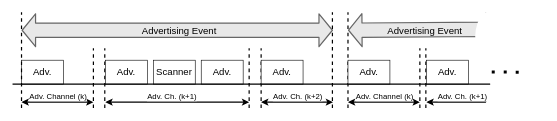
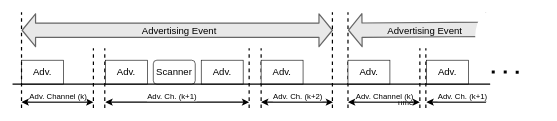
  <mxCell id="0" />
  <mxCell id="1" parent="0" />
  <mxCell id="2" value="&lt;span style=&quot;font-size: 16px&quot;&gt;Adv.&lt;/span&gt;" style="rounded=0;whiteSpace=wrap;html=1;strokeWidth=1;" vertex="1" parent="1"><mxGeometry x="35" y="100" width="70" height="40" as="geometry" /></mxCell>
  <mxCell id="3" value="" style="endArrow=none;dashed=1;html=1;strokeWidth=2;" edge="1" parent="1"><mxGeometry width="50" height="50" relative="1" as="geometry"><mxPoint x="35" y="180" as="sourcePoint" /><mxPoint x="35" y="20" as="targetPoint" /></mxGeometry></mxCell>
  <mxCell id="4" value="" style="endArrow=none;dashed=1;html=1;strokeWidth=2;" edge="1" parent="1"><mxGeometry width="50" height="50" relative="1" as="geometry"><mxPoint x="155" y="180" as="sourcePoint" /><mxPoint x="155" y="80" as="targetPoint" /></mxGeometry></mxCell>
  <mxCell id="5" value="" style="endArrow=none;dashed=1;html=1;strokeWidth=2;" edge="1" parent="1"><mxGeometry width="50" height="50" relative="1" as="geometry"><mxPoint x="174" y="180" as="sourcePoint" /><mxPoint x="174" y="80" as="targetPoint" /></mxGeometry></mxCell>
  <mxCell id="6" value="&lt;span style=&quot;font-size: 16px&quot;&gt;Adv.&lt;/span&gt;" style="rounded=0;whiteSpace=wrap;html=1;strokeWidth=1;" vertex="1" parent="1"><mxGeometry x="175" y="100" width="70" height="40" as="geometry" /></mxCell>
- <mxCell id="7" value="&lt;span style=&quot;font-size: 16px&quot;&gt;Scanner&lt;/span&gt;" style="rounded=0;whiteSpace=wrap;html=1;strokeWidth=1;" vertex="1" parent="1"><mxGeometry x="255" y="100" width="70" height="40" as="geometry" /></mxCell>
+ <mxCell id="7" value="&lt;span style=&quot;font-size: 16px&quot;&gt;Scanner&lt;/span&gt;" style="whiteSpace=wrap;html=1;strokeWidth=1;rounded=1;" vertex="1" parent="1"><mxGeometry x="255" y="100" width="70" height="40" as="geometry" /></mxCell>
  <mxCell id="8" value="&lt;span style=&quot;font-size: 16px&quot;&gt;Adv.&lt;/span&gt;" style="rounded=0;whiteSpace=wrap;html=1;strokeWidth=1;" vertex="1" parent="1"><mxGeometry x="335" y="100" width="70" height="40" as="geometry" /></mxCell>
  <mxCell id="9" value="" style="endArrow=none;dashed=1;html=1;strokeWidth=2;" edge="1" parent="1"><mxGeometry width="50" height="50" relative="1" as="geometry"><mxPoint x="415" y="180" as="sourcePoint" /><mxPoint x="415" y="80" as="targetPoint" /></mxGeometry></mxCell>
  <mxCell id="10" value="" style="endArrow=none;dashed=1;html=1;strokeWidth=2;" edge="1" parent="1"><mxGeometry width="50" height="50" relative="1" as="geometry"><mxPoint x="435" y="180" as="sourcePoint" /><mxPoint x="435" y="80" as="targetPoint" /></mxGeometry></mxCell>
  <mxCell id="11" value="&lt;span style=&quot;font-size: 16px&quot;&gt;Adv.&lt;/span&gt;" style="rounded=0;whiteSpace=wrap;html=1;strokeWidth=1;" vertex="1" parent="1"><mxGeometry x="435" y="100" width="70" height="40" as="geometry" /></mxCell>
  <mxCell id="12" value="" style="endArrow=none;dashed=1;html=1;strokeWidth=2;" edge="1" parent="1"><mxGeometry width="50" height="50" relative="1" as="geometry"><mxPoint x="554" y="180" as="sourcePoint" /><mxPoint x="554" y="20" as="targetPoint" /></mxGeometry></mxCell>
  <mxCell id="13" value="" style="shape=flexArrow;endArrow=classic;startArrow=classic;html=1;strokeWidth=2;endWidth=29.143;endSize=6.811;startWidth=29.143;startSize=6.811;width=22.857;strokeColor=#666666;fillColor=#E8E8E8;" edge="1" parent="1"><mxGeometry width="100" height="100" relative="1" as="geometry"><mxPoint x="35" y="50" as="sourcePoint" /><mxPoint x="555" y="50" as="targetPoint" /></mxGeometry></mxCell>
  <mxCell id="14" value="&lt;font style=&quot;font-size: 16px&quot;&gt;Advertising Event&lt;/font&gt;" style="edgeLabel;html=1;align=center;verticalAlign=middle;resizable=0;points=[];labelBackgroundColor=none;" vertex="1" connectable="0" parent="13"><mxGeometry x="0.007" y="14" relative="1" as="geometry"><mxPoint y="14" as="offset" /></mxGeometry></mxCell>
  <mxCell id="15" value="" style="endArrow=classic;startArrow=classic;html=1;strokeWidth=2;" edge="1" parent="1"><mxGeometry width="50" height="50" relative="1" as="geometry"><mxPoint x="35" y="170" as="sourcePoint" /><mxPoint x="155" y="170" as="targetPoint" /></mxGeometry></mxCell>
  <mxCell id="16" value="&lt;font style=&quot;font-size: 13px&quot;&gt;Adv. Channel (k)&lt;/font&gt;" style="edgeLabel;html=1;align=center;verticalAlign=middle;resizable=0;points=[];" vertex="1" connectable="0" parent="15"><mxGeometry x="-0.155" y="-1" relative="1" as="geometry"><mxPoint x="9" y="-11" as="offset" /></mxGeometry></mxCell>
  <mxCell id="17" value="" style="endArrow=classic;startArrow=classic;html=1;strokeWidth=2;" edge="1" parent="1"><mxGeometry width="50" height="50" relative="1" as="geometry"><mxPoint x="175" y="170" as="sourcePoint" /><mxPoint x="415" y="170" as="targetPoint" /></mxGeometry></mxCell>
  <mxCell id="18" value="&lt;font style=&quot;font-size: 13px&quot;&gt;Adv. Ch. (k+1)&lt;/font&gt;" style="edgeLabel;html=1;align=center;verticalAlign=middle;resizable=0;points=[];" vertex="1" connectable="0" parent="17"><mxGeometry x="-0.155" y="-1" relative="1" as="geometry"><mxPoint x="9" y="-11" as="offset" /></mxGeometry></mxCell>
  <mxCell id="19" value="" style="endArrow=classic;startArrow=classic;html=1;strokeWidth=2;" edge="1" parent="1"><mxGeometry width="50" height="50" relative="1" as="geometry"><mxPoint x="435" y="170" as="sourcePoint" /><mxPoint x="555" y="170" as="targetPoint" /></mxGeometry></mxCell>
  <mxCell id="20" value="&lt;font style=&quot;font-size: 13px&quot;&gt;Adv. Ch. (k+2)&lt;/font&gt;" style="edgeLabel;html=1;align=center;verticalAlign=middle;resizable=0;points=[];" vertex="1" connectable="0" parent="19"><mxGeometry x="-0.155" y="-1" relative="1" as="geometry"><mxPoint x="9" y="-11" as="offset" /></mxGeometry></mxCell>
- <mxCell id="21" value="&lt;font style=&quot;font-size: 13px&quot;&gt;Time&lt;/font&gt;" style="text;html=1;align=center;verticalAlign=middle;resizable=0;points=[];autosize=1;strokeColor=none;" vertex="1" parent="1"><mxGeometry x="640" y="150" width="40" height="20" as="geometry" /></mxCell>
+ <mxCell id="21" value="&lt;font style=&quot;font-size: 13px&quot;&gt;Time&lt;/font&gt;" style="text;html=1;align=center;verticalAlign=middle;resizable=0;points=[];autosize=1;strokeColor=none;" vertex="1" parent="1"><mxGeometry x="655" y="160" width="40" height="20" as="geometry" /></mxCell>
  <mxCell id="22" value="" style="endArrow=none;dashed=1;html=1;strokeWidth=2;" edge="1" parent="1"><mxGeometry width="50" height="50" relative="1" as="geometry"><mxPoint x="580" y="180" as="sourcePoint" /><mxPoint x="580" y="20" as="targetPoint" /></mxGeometry></mxCell>
  <mxCell id="23" value="" style="shape=flexArrow;endArrow=classic;startArrow=classic;html=1;strokeWidth=2;endWidth=29.143;endSize=6.811;startWidth=29.143;startSize=6.811;width=22.857;strokeColor=#666666;fillColor=#E8E8E8;entryX=0.193;entryY=0.389;entryDx=0;entryDy=0;entryPerimeter=0;" edge="1" parent="1"><mxGeometry width="100" height="100" relative="1" as="geometry"><mxPoint x="580" y="50" as="sourcePoint" /><mxPoint x="833.325" y="48.38" as="targetPoint" /></mxGeometry></mxCell>
  <mxCell id="24" value="&lt;font style=&quot;font-size: 16px&quot;&gt;Advertising Event&lt;/font&gt;" style="edgeLabel;html=1;align=center;verticalAlign=middle;resizable=0;points=[];labelBackgroundColor=none;" vertex="1" connectable="0" parent="23"><mxGeometry x="0.007" y="14" relative="1" as="geometry"><mxPoint y="14" as="offset" /></mxGeometry></mxCell>
  <mxCell id="25" value="&lt;span style=&quot;font-size: 16px&quot;&gt;Adv.&lt;/span&gt;" style="rounded=0;whiteSpace=wrap;html=1;strokeWidth=1;" vertex="1" parent="1"><mxGeometry x="580" y="100" width="70" height="40" as="geometry" /></mxCell>
  <mxCell id="26" value="" style="endArrow=none;dashed=1;html=1;strokeWidth=2;" edge="1" parent="1"><mxGeometry width="50" height="50" relative="1" as="geometry"><mxPoint x="700" y="180" as="sourcePoint" /><mxPoint x="700" y="80" as="targetPoint" /></mxGeometry></mxCell>
  <mxCell id="27" value="" style="endArrow=classic;startArrow=classic;html=1;strokeWidth=2;" edge="1" parent="1"><mxGeometry width="50" height="50" relative="1" as="geometry"><mxPoint x="580" y="170" as="sourcePoint" /><mxPoint x="700" y="170" as="targetPoint" /></mxGeometry></mxCell>
  <mxCell id="28" value="&lt;font style=&quot;font-size: 13px&quot;&gt;Adv. Channel (k)&lt;/font&gt;" style="edgeLabel;html=1;align=center;verticalAlign=middle;resizable=0;points=[];" vertex="1" connectable="0" parent="27"><mxGeometry x="-0.155" y="-1" relative="1" as="geometry"><mxPoint x="9" y="-11" as="offset" /></mxGeometry></mxCell>
  <mxCell id="29" value="" style="endArrow=none;dashed=1;html=1;strokeWidth=2;" edge="1" parent="1"><mxGeometry width="50" height="50" relative="1" as="geometry"><mxPoint x="710" y="180" as="sourcePoint" /><mxPoint x="710" y="80" as="targetPoint" /></mxGeometry></mxCell>
  <mxCell id="30" value="&lt;span style=&quot;font-size: 16px&quot;&gt;Adv.&lt;/span&gt;" style="rounded=0;whiteSpace=wrap;html=1;strokeWidth=1;" vertex="1" parent="1"><mxGeometry x="711" y="100" width="70" height="40" as="geometry" /></mxCell>
  <mxCell id="31" value="" style="endArrow=classic;startArrow=classic;html=1;strokeWidth=2;" edge="1" parent="1"><mxGeometry width="50" height="50" relative="1" as="geometry"><mxPoint x="711" y="170" as="sourcePoint" /><mxPoint x="830" y="170" as="targetPoint" /></mxGeometry></mxCell>
  <mxCell id="32" value="&lt;font style=&quot;font-size: 13px&quot;&gt;Adv. Ch. (k+1)&lt;/font&gt;" style="edgeLabel;html=1;align=center;verticalAlign=middle;resizable=0;points=[];" vertex="1" connectable="0" parent="31"><mxGeometry x="-0.155" y="-1" relative="1" as="geometry"><mxPoint x="9" y="-11" as="offset" /></mxGeometry></mxCell>
  <mxCell id="33" value="" style="endArrow=none;html=1;strokeWidth=2;endFill=0;" edge="1" parent="1"><mxGeometry width="50" height="50" relative="1" as="geometry"><mxPoint x="20" y="140" as="sourcePoint" /><mxPoint x="830" y="140" as="targetPoint" /></mxGeometry></mxCell>
  <mxCell id="34" value="" style="shape=tape;whiteSpace=wrap;html=1;glass=0;labelBackgroundColor=none;strokeWidth=1;fillColor=#ffffff;gradientColor=none;rotation=-90;strokeColor=none;" vertex="1" parent="1"><mxGeometry x="745.25" y="65.75" width="161" height="69.5" as="geometry" /></mxCell>
  <mxCell id="35" value="" style="endArrow=none;dashed=1;html=1;dashPattern=1 3;strokeWidth=5;" edge="1" parent="1"><mxGeometry width="50" height="50" relative="1" as="geometry"><mxPoint x="820" y="119.58" as="sourcePoint" /><mxPoint x="870" y="120" as="targetPoint" /></mxGeometry></mxCell>
